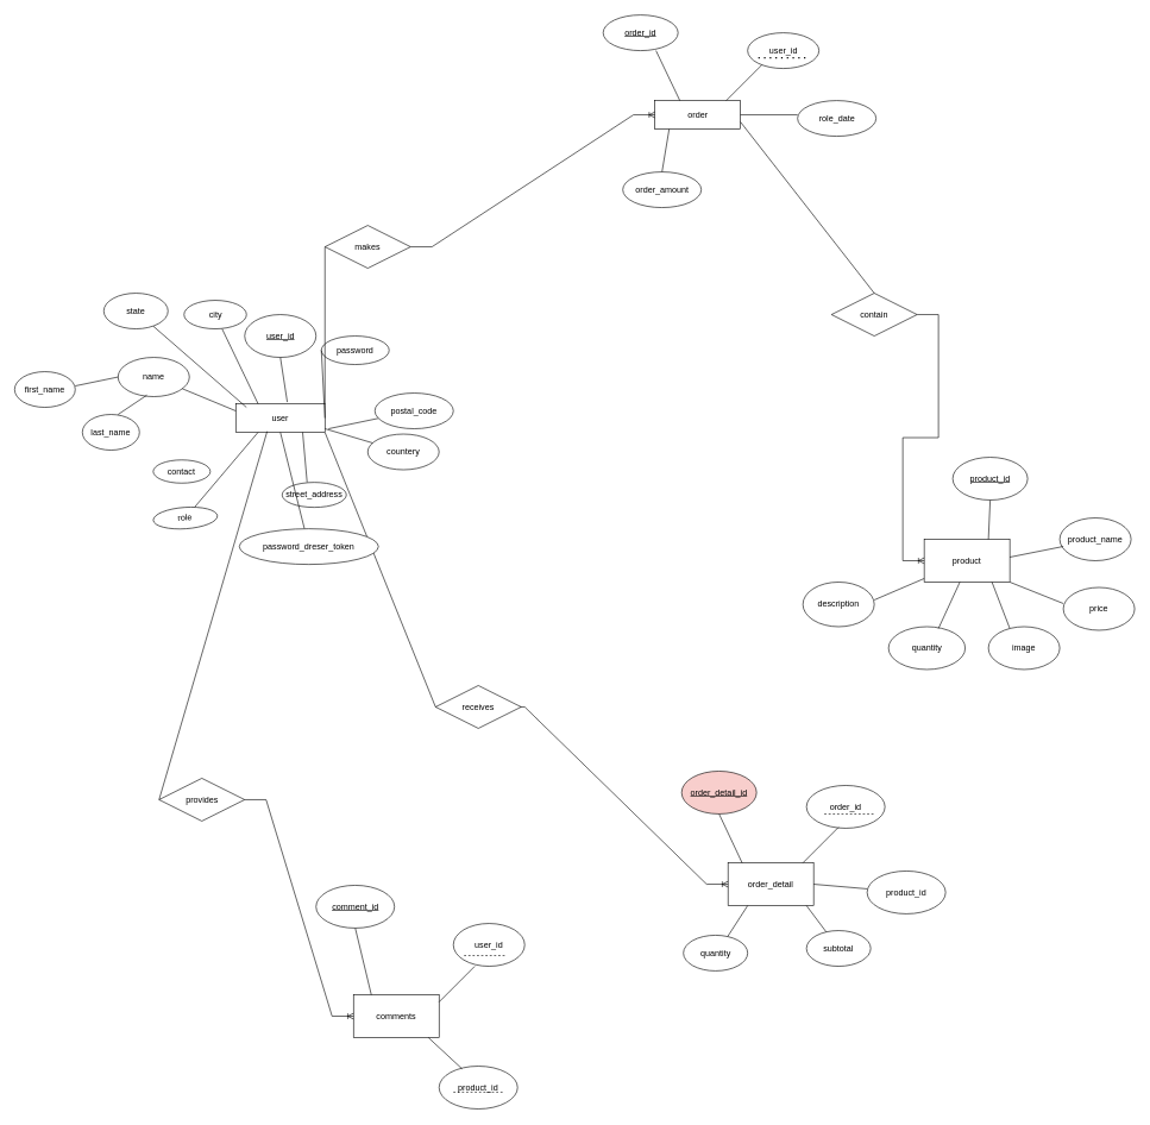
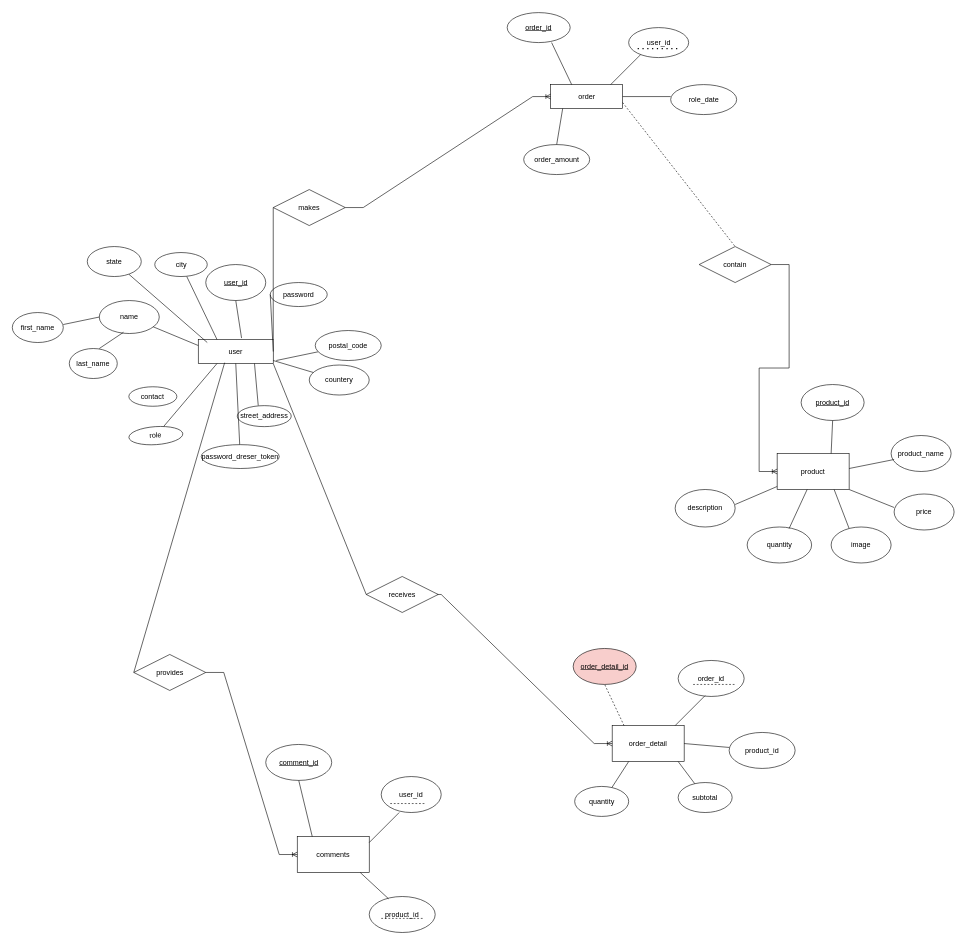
  <mxCell id="0" />
  <mxCell id="1" parent="0" />
  <mxCell id="2" value="Text" style="text;html=1;align=center;verticalAlign=middle;resizable=0;points=[];autosize=1;strokeColor=none;fillColor=none;" parent="1" vertex="1"><mxGeometry x="395" y="560" width="50" height="30" as="geometry" /></mxCell>
  <mxCell id="3" value="user" style="rounded=0;whiteSpace=wrap;html=1;" parent="1" vertex="1"><mxGeometry x="330" y="565" width="125" height="40" as="geometry" /></mxCell>
  <mxCell id="4" value="&lt;u&gt;user_id&lt;/u&gt;" style="ellipse;whiteSpace=wrap;html=1;" parent="1" vertex="1"><mxGeometry x="342.5" y="440" width="100" height="60" as="geometry" /></mxCell>
  <mxCell id="5" value="contact" style="ellipse;whiteSpace=wrap;html=1;" parent="1" vertex="1"><mxGeometry x="214.31" y="643.75" width="80" height="32.5" as="geometry" /></mxCell>
  <mxCell id="6" value="name" style="ellipse;whiteSpace=wrap;html=1;" parent="1" vertex="1"><mxGeometry x="165" y="500" width="100" height="55" as="geometry" /></mxCell>
  <mxCell id="7" value="street_address" style="ellipse;whiteSpace=wrap;html=1;" parent="1" vertex="1"><mxGeometry x="395" y="675.2" width="90" height="35" as="geometry" /></mxCell>
  <mxCell id="8" value="password" style="ellipse;whiteSpace=wrap;html=1;" parent="1" vertex="1"><mxGeometry x="450" y="470" width="95" height="40" as="geometry" /></mxCell>
  <mxCell id="9" value="order" style="rounded=0;whiteSpace=wrap;html=1;" parent="1" vertex="1"><mxGeometry x="917.5" y="140" width="120" height="40" as="geometry" /></mxCell>
  <mxCell id="10" value="order_amount" style="ellipse;whiteSpace=wrap;html=1;" parent="1" vertex="1"><mxGeometry x="872.5" y="240" width="110" height="50" as="geometry" /></mxCell>
  <mxCell id="11" value="user_id" style="ellipse;whiteSpace=wrap;html=1;" parent="1" vertex="1"><mxGeometry x="1047.5" y="45" width="100" height="50" as="geometry" /></mxCell>
  <mxCell id="12" value="&lt;u&gt;order_id&lt;/u&gt;" style="ellipse;whiteSpace=wrap;html=1;" parent="1" vertex="1"><mxGeometry x="845" y="20" width="105" height="50" as="geometry" /></mxCell>
  <mxCell id="13" value="role_date" style="ellipse;whiteSpace=wrap;html=1;" parent="1" vertex="1"><mxGeometry x="1117.5" y="140" width="110" height="50" as="geometry" /></mxCell>
  <mxCell id="14" value="product" style="rounded=0;whiteSpace=wrap;html=1;" parent="1" vertex="1"><mxGeometry x="1295" y="755" width="120" height="60" as="geometry" /></mxCell>
  <mxCell id="15" value="description" style="ellipse;whiteSpace=wrap;html=1;" parent="1" vertex="1"><mxGeometry x="1125" y="815" width="100" height="62.5" as="geometry" /></mxCell>
  <mxCell id="16" value="product_name" style="ellipse;whiteSpace=wrap;html=1;" parent="1" vertex="1"><mxGeometry x="1485" y="725" width="100" height="60" as="geometry" /></mxCell>
  <mxCell id="17" value="&lt;u&gt;product_id&lt;/u&gt;" style="ellipse;whiteSpace=wrap;html=1;" parent="1" vertex="1"><mxGeometry x="1335" y="640" width="105" height="60" as="geometry" /></mxCell>
  <mxCell id="18" value="price" style="ellipse;whiteSpace=wrap;html=1;" parent="1" vertex="1"><mxGeometry x="1490" y="822.5" width="100" height="60" as="geometry" /></mxCell>
  <mxCell id="19" value="quantity" style="ellipse;whiteSpace=wrap;html=1;" parent="1" vertex="1"><mxGeometry x="1245" y="877.5" width="107.5" height="60" as="geometry" /></mxCell>
  <mxCell id="20" value="image" style="ellipse;whiteSpace=wrap;html=1;" parent="1" vertex="1"><mxGeometry x="1385" y="877.5" width="100" height="60" as="geometry" /></mxCell>
  <mxCell id="21" value="comments" style="rounded=0;whiteSpace=wrap;html=1;" parent="1" vertex="1"><mxGeometry x="495" y="1393.5" width="120" height="60" as="geometry" /></mxCell>
  <mxCell id="22" value="&lt;u&gt;comment_id&lt;/u&gt;" style="ellipse;whiteSpace=wrap;html=1;" parent="1" vertex="1"><mxGeometry x="442.5" y="1240" width="110" height="60" as="geometry" /></mxCell>
  <mxCell id="23" value="user_id" style="ellipse;whiteSpace=wrap;html=1;" parent="1" vertex="1"><mxGeometry x="635" y="1293.5" width="100" height="60" as="geometry" /></mxCell>
  <mxCell id="24" value="product_id" style="ellipse;whiteSpace=wrap;html=1;" parent="1" vertex="1"><mxGeometry x="615" y="1493.5" width="110" height="60" as="geometry" /></mxCell>
  <mxCell id="25" value="order_detail" style="rounded=0;whiteSpace=wrap;html=1;" parent="1" vertex="1"><mxGeometry x="1020" y="1208.5" width="120" height="60" as="geometry" /></mxCell>
  <mxCell id="26" value="product_id" style="ellipse;whiteSpace=wrap;html=1;" parent="1" vertex="1"><mxGeometry x="1215" y="1220" width="110" height="60" as="geometry" /></mxCell>
  <mxCell id="27" value="order_id" style="ellipse;whiteSpace=wrap;html=1;" parent="1" vertex="1"><mxGeometry x="1130" y="1100" width="110" height="60" as="geometry" /></mxCell>
  <mxCell id="28" value="&lt;u&gt;order_detail_id&lt;/u&gt;" style="ellipse;whiteSpace=wrap;html=1;fillColor=#f8cecc;" parent="1" vertex="1"><mxGeometry x="955" y="1080" width="105" height="60" as="geometry" /></mxCell>
  <mxCell id="29" value="" style="endArrow=none;html=1;rounded=0;exitX=1;exitY=0.5;exitDx=0;exitDy=0;entryX=0;entryY=0.4;entryDx=0;entryDy=0;entryPerimeter=0;" parent="1" source="9" target="13" edge="1"><mxGeometry width="50" height="50" relative="1" as="geometry"><mxPoint x="1057.5" y="210" as="sourcePoint" /><mxPoint x="1107.5" y="160" as="targetPoint" /></mxGeometry></mxCell>
  <mxCell id="30" value="" style="endArrow=none;html=1;rounded=0;exitX=0.5;exitY=0;exitDx=0;exitDy=0;" parent="1" source="10" edge="1"><mxGeometry width="50" height="50" relative="1" as="geometry"><mxPoint x="887.5" y="230" as="sourcePoint" /><mxPoint x="937.5" y="180" as="targetPoint" /></mxGeometry></mxCell>
  <mxCell id="31" value="" style="endArrow=none;html=1;rounded=0;entryX=0;entryY=0.5;entryDx=0;entryDy=0;" parent="1" target="8" edge="1"><mxGeometry width="50" height="50" relative="1" as="geometry"><mxPoint x="455" y="585" as="sourcePoint" /><mxPoint x="505" y="535" as="targetPoint" /></mxGeometry></mxCell>
  <mxCell id="32" value="" style="endArrow=none;html=1;rounded=0;entryX=0.75;entryY=1;entryDx=0;entryDy=0;" parent="1" target="3" edge="1"><mxGeometry width="50" height="50" relative="1" as="geometry"><mxPoint x="430" y="675" as="sourcePoint" /><mxPoint x="480" y="625" as="targetPoint" /></mxGeometry></mxCell>
  <mxCell id="33" value="" style="endArrow=none;html=1;rounded=0;" parent="1" target="6" edge="1"><mxGeometry width="50" height="50" relative="1" as="geometry"><mxPoint x="330" y="575" as="sourcePoint" /><mxPoint x="380" y="525" as="targetPoint" /></mxGeometry></mxCell>
  <mxCell id="34" value="" style="endArrow=none;html=1;rounded=0;entryX=0.5;entryY=1;entryDx=0;entryDy=0;exitX=0.144;exitY=0.087;exitDx=0;exitDy=0;exitPerimeter=0;" parent="1" source="2" target="4" edge="1"><mxGeometry width="50" height="50" relative="1" as="geometry"><mxPoint x="395" y="565" as="sourcePoint" /><mxPoint x="445" y="515" as="targetPoint" /></mxGeometry></mxCell>
  <mxCell id="35" value="" style="endArrow=none;html=1;rounded=0;entryX=0.5;entryY=1;entryDx=0;entryDy=0;exitX=0.75;exitY=0;exitDx=0;exitDy=0;" parent="1" source="14" target="17" edge="1"><mxGeometry width="50" height="50" relative="1" as="geometry"><mxPoint x="1385" y="740" as="sourcePoint" /><mxPoint x="1415" y="705" as="targetPoint" /></mxGeometry></mxCell>
  <mxCell id="36" value="" style="endArrow=none;html=1;rounded=0;entryX=0.705;entryY=1;entryDx=0;entryDy=0;entryPerimeter=0;" parent="1" target="12" edge="1"><mxGeometry width="50" height="50" relative="1" as="geometry"><mxPoint x="952.5" y="140" as="sourcePoint" /><mxPoint x="937.5" y="70" as="targetPoint" /></mxGeometry></mxCell>
  <mxCell id="37" value="" style="endArrow=none;html=1;rounded=0;" parent="1" edge="1"><mxGeometry width="50" height="50" relative="1" as="geometry"><mxPoint x="1017.5" y="140" as="sourcePoint" /><mxPoint x="1067.5" as="targetPoint" y="90" /></mxGeometry></mxCell>
  <mxCell id="38" value="" style="endArrow=none;html=1;rounded=0;" parent="1" edge="1"><mxGeometry width="50" height="50" relative="1" as="geometry"><mxPoint x="1415" y="780" as="sourcePoint" /><mxPoint x="1490" y="765" as="targetPoint" /></mxGeometry></mxCell>
  <mxCell id="39" value="" style="endArrow=none;html=1;rounded=0;" parent="1" edge="1"><mxGeometry width="50" height="50" relative="1" as="geometry"><mxPoint x="1315" y="880" as="sourcePoint" /><mxPoint x="1345" y="815" as="targetPoint" /></mxGeometry></mxCell>
  <mxCell id="40" value="" style="endArrow=none;html=1;rounded=0;" parent="1" edge="1"><mxGeometry width="50" height="50" relative="1" as="geometry"><mxPoint x="1225" y="840" as="sourcePoint" /><mxPoint x="1295" y="810" as="targetPoint" /></mxGeometry></mxCell>
  <mxCell id="41" value="" style="endArrow=none;html=1;rounded=0;" parent="1" edge="1"><mxGeometry width="50" height="50" relative="1" as="geometry"><mxPoint x="1125" y="1208.5" as="sourcePoint" /><mxPoint x="1175" y="1158.5" as="targetPoint" /></mxGeometry></mxCell>
  <mxCell id="42" value="" style="endArrow=none;html=1;rounded=0;" parent="1" edge="1"><mxGeometry width="50" height="50" relative="1" as="geometry"><mxPoint x="1415" y="880" as="sourcePoint" /><mxPoint x="1390" y="815" as="targetPoint" /></mxGeometry></mxCell>
  <mxCell id="43" value="" style="endArrow=none;html=1;rounded=0;exitX=1;exitY=1;exitDx=0;exitDy=0;" parent="1" source="14" edge="1"><mxGeometry width="50" height="50" relative="1" as="geometry"><mxPoint x="1440" y="895" as="sourcePoint" /><mxPoint x="1490" y="845" as="targetPoint" /></mxGeometry></mxCell>
  <mxCell id="44" style="edgeStyle=orthogonalEdgeStyle;rounded=0;orthogonalLoop=1;jettySize=auto;html=1;exitX=0.5;exitY=1;exitDx=0;exitDy=0;" parent="1" source="27" target="27" edge="1"><mxGeometry relative="1" as="geometry" /></mxCell>
  <mxCell id="45" value="" style="endArrow=none;html=1;rounded=0;entryX=0.293;entryY=0.063;entryDx=0;entryDy=0;entryPerimeter=0;" parent="1" target="24" edge="1"><mxGeometry width="50" height="50" relative="1" as="geometry"><mxPoint x="600" y="1453.5" as="sourcePoint" /><mxPoint x="650" y="1403.5" as="targetPoint" /></mxGeometry></mxCell>
  <mxCell id="46" value="" style="endArrow=none;html=1;rounded=0;entryX=0.5;entryY=1;entryDx=0;entryDy=0;" parent="1" target="22" edge="1"><mxGeometry width="50" height="50" relative="1" as="geometry"><mxPoint x="520" y="1393.5" as="sourcePoint" /><mxPoint x="570" y="1343.5" as="targetPoint" /></mxGeometry></mxCell>
  <mxCell id="47" value="" style="endArrow=none;html=1;rounded=0;" parent="1" edge="1"><mxGeometry width="50" height="50" relative="1" as="geometry"><mxPoint x="615" y="1403.5" as="sourcePoint" /><mxPoint x="665" y="1353.5" as="targetPoint" /></mxGeometry></mxCell>
- <mxCell id="48" value="" style="endArrow=none;html=1;rounded=0;exitX=0.165;exitY=0.002;exitDx=0;exitDy=0;exitPerimeter=0;entryX=0.5;entryY=1;entryDx=0;entryDy=0;" parent="1" source="25" target="28" edge="1"><mxGeometry width="50" height="50" relative="1" as="geometry"><mxPoint x="970" y="1200" as="sourcePoint" /><mxPoint x="1020" y="1150" as="targetPoint" /></mxGeometry></mxCell>
+ <mxCell id="48" value="" style="endArrow=none;html=1;rounded=0;exitX=0.165;exitY=0.002;exitDx=0;exitDy=0;exitPerimeter=0;entryX=0.5;entryY=1;entryDx=0;entryDy=0;dashed=1;" parent="1" source="25" target="28" edge="1"><mxGeometry width="50" height="50" relative="1" as="geometry"><mxPoint x="970" y="1200" as="sourcePoint" /><mxPoint x="1020" y="1150" as="targetPoint" /></mxGeometry></mxCell>
  <mxCell id="49" value="" style="endArrow=none;html=1;rounded=0;exitX=1;exitY=0.5;exitDx=0;exitDy=0;" parent="1" source="25" edge="1"><mxGeometry width="50" height="50" relative="1" as="geometry"><mxPoint x="1165" y="1295" as="sourcePoint" /><mxPoint x="1215" y="1245" as="targetPoint" /></mxGeometry></mxCell>
  <mxCell id="50" value="" style="endArrow=none;dashed=1;html=1;dashPattern=1 3;strokeWidth=2;rounded=0;exitX=0.15;exitY=0.7;exitDx=0;exitDy=0;exitPerimeter=0;" parent="1" source="11" edge="1"><mxGeometry width="50" height="50" relative="1" as="geometry"><mxPoint x="1082.5" y="130" as="sourcePoint" /><mxPoint x="1132.5" y="80" as="targetPoint" /></mxGeometry></mxCell>
  <mxCell id="51" value="" style="endArrow=none;dashed=1;html=1;rounded=0;exitX=0.227;exitY=0.667;exitDx=0;exitDy=0;exitPerimeter=0;" parent="1" source="27" edge="1"><mxGeometry width="50" height="50" relative="1" as="geometry"><mxPoint x="1175" y="1190" as="sourcePoint" /><mxPoint x="1225" y="1140" as="targetPoint" /></mxGeometry></mxCell>
  <mxCell id="52" value="" style="endArrow=none;dashed=1;html=1;rounded=0;entryX=0.75;entryY=0.75;entryDx=0;entryDy=0;entryPerimeter=0;" parent="1" target="23" edge="1"><mxGeometry width="50" height="50" relative="1" as="geometry"><mxPoint x="650" y="1338.5" as="sourcePoint" /><mxPoint x="700" y="1288.5" as="targetPoint" /></mxGeometry></mxCell>
  <mxCell id="53" value="" style="endArrow=none;html=1;rounded=0;exitX=1;exitY=0;exitDx=0;exitDy=0;entryX=0;entryY=0.5;entryDx=0;entryDy=0;" parent="1" source="3" target="55" edge="1"><mxGeometry width="50" height="50" relative="1" as="geometry"><mxPoint x="379.998" y="540" as="sourcePoint" /><mxPoint x="495.271" y="349.901" as="targetPoint" /></mxGeometry></mxCell>
  <mxCell id="54" value="" style="edgeStyle=entityRelationEdgeStyle;fontSize=12;html=1;endArrow=ERoneToMany;rounded=0;entryX=0;entryY=0.5;entryDx=0;entryDy=0;" parent="1" target="9" edge="1"><mxGeometry width="100" height="100" relative="1" as="geometry"><mxPoint x="575" y="345" as="sourcePoint" /><mxPoint x="775" y="250" as="targetPoint" /></mxGeometry></mxCell>
  <mxCell id="55" value="makes" style="shape=rhombus;perimeter=rhombusPerimeter;whiteSpace=wrap;html=1;align=center;" parent="1" vertex="1"><mxGeometry x="455" y="315" width="120" height="60" as="geometry" /></mxCell>
  <mxCell id="56" value="provides" style="shape=rhombus;perimeter=rhombusPerimeter;whiteSpace=wrap;html=1;align=center;" parent="1" vertex="1"><mxGeometry x="222.5" y="1090" width="120" height="60" as="geometry" /></mxCell>
  <mxCell id="57" value="" style="edgeStyle=entityRelationEdgeStyle;fontSize=12;html=1;endArrow=ERoneToMany;rounded=0;entryX=0;entryY=0.5;entryDx=0;entryDy=0;exitX=1;exitY=0.5;exitDx=0;exitDy=0;" parent="1" source="56" target="21" edge="1"><mxGeometry width="100" height="100" relative="1" as="geometry"><mxPoint x="285" y="1270" as="sourcePoint" /><mxPoint x="375" y="1370" as="targetPoint" /></mxGeometry></mxCell>
  <mxCell id="58" value="" style="endArrow=none;html=1;rounded=0;entryX=0.352;entryY=0.965;entryDx=0;entryDy=0;entryPerimeter=0;exitX=0;exitY=0.5;exitDx=0;exitDy=0;" parent="1" source="56" target="3" edge="1"><mxGeometry width="50" height="50" relative="1" as="geometry"><mxPoint x="275" y="1000" as="sourcePoint" /><mxPoint x="325" y="950" as="targetPoint" /></mxGeometry></mxCell>
  <mxCell id="59" value="" style="edgeStyle=entityRelationEdgeStyle;fontSize=12;html=1;endArrow=ERoneToMany;rounded=0;" parent="1" target="25" edge="1"><mxGeometry width="100" height="100" relative="1" as="geometry"><mxPoint x="705" y="990" as="sourcePoint" /><mxPoint x="1015" y="1240" as="targetPoint" /></mxGeometry></mxCell>
  <mxCell id="60" value="receives" style="shape=rhombus;perimeter=rhombusPerimeter;whiteSpace=wrap;html=1;align=center;" parent="1" vertex="1"><mxGeometry x="610" y="960" width="120" height="60" as="geometry" /></mxCell>
  <mxCell id="61" value="" style="endArrow=none;html=1;rounded=0;entryX=1;entryY=1;entryDx=0;entryDy=0;exitX=0;exitY=0.5;exitDx=0;exitDy=0;" parent="1" source="60" target="3" edge="1"><mxGeometry width="50" height="50" relative="1" as="geometry"><mxPoint x="565" y="940" as="sourcePoint" /><mxPoint x="615" y="890" as="targetPoint" /></mxGeometry></mxCell>
  <mxCell id="62" value="contain" style="shape=rhombus;perimeter=rhombusPerimeter;whiteSpace=wrap;html=1;align=center;" parent="1" vertex="1"><mxGeometry x="1165" y="410" width="120" height="60" as="geometry" /></mxCell>
- <mxCell id="63" value="" style="endArrow=none;html=1;rounded=0;entryX=0.5;entryY=0;entryDx=0;entryDy=0;exitX=1;exitY=0.75;exitDx=0;exitDy=0;" parent="1" source="9" target="62" edge="1"><mxGeometry width="50" height="50" relative="1" as="geometry"><mxPoint x="565" y="740" as="sourcePoint" /><mxPoint x="615" y="690" as="targetPoint" /></mxGeometry></mxCell>
+ <mxCell id="63" value="" style="endArrow=none;html=1;rounded=0;entryX=0.5;entryY=0;entryDx=0;entryDy=0;exitX=1;exitY=0.75;exitDx=0;exitDy=0;dashed=1;" parent="1" source="9" target="62" edge="1"><mxGeometry width="50" height="50" relative="1" as="geometry"><mxPoint x="565" y="740" as="sourcePoint" /><mxPoint x="615" y="690" as="targetPoint" /></mxGeometry></mxCell>
  <mxCell id="64" value="" style="edgeStyle=entityRelationEdgeStyle;fontSize=12;html=1;endArrow=ERoneToMany;rounded=0;exitX=0.5;exitY=1;exitDx=0;exitDy=0;entryX=0;entryY=0.5;entryDx=0;entryDy=0;" parent="1" target="14" edge="1"><mxGeometry width="100" height="100" relative="1" as="geometry"><mxPoint x="1285" y="440" as="sourcePoint" /><mxPoint x="1115" y="760" as="targetPoint" /><Array as="points"><mxPoint x="1315" y="670" /></Array></mxGeometry></mxCell>
  <mxCell id="65" value="last_name" style="ellipse;whiteSpace=wrap;html=1;" parent="1" vertex="1"><mxGeometry x="115" y="580" width="80" height="50" as="geometry" /></mxCell>
  <mxCell id="66" value="first_name" style="ellipse;whiteSpace=wrap;html=1;" parent="1" vertex="1"><mxGeometry x="20" y="520" width="85" height="50" as="geometry" /></mxCell>
  <mxCell id="67" value="" style="endArrow=none;html=1;rounded=0;entryX=0.405;entryY=0.961;entryDx=0;entryDy=0;entryPerimeter=0;" parent="1" target="6" edge="1"><mxGeometry width="50" height="50" relative="1" as="geometry"><mxPoint x="165" y="580" as="sourcePoint" /><mxPoint x="195" y="560" as="targetPoint" /></mxGeometry></mxCell>
  <mxCell id="68" value="" style="endArrow=none;html=1;rounded=0;entryX=0;entryY=0.5;entryDx=0;entryDy=0;" parent="1" target="6" edge="1"><mxGeometry width="50" height="50" relative="1" as="geometry"><mxPoint x="105" y="540" as="sourcePoint" /><mxPoint x="155" y="490" as="targetPoint" /></mxGeometry></mxCell>
  <mxCell id="69" value="countery" style="ellipse;whiteSpace=wrap;html=1;" parent="1" vertex="1"><mxGeometry x="515" y="607.5" width="100" height="50" as="geometry" /></mxCell>
  <mxCell id="70" value="" style="endArrow=none;html=1;rounded=0;" parent="1" target="69" edge="1"><mxGeometry width="50" height="50" relative="1" as="geometry"><mxPoint x="455" y="600" as="sourcePoint" /><mxPoint x="505" y="550" as="targetPoint" /></mxGeometry></mxCell>
  <mxCell id="71" value="" style="endArrow=none;html=1;rounded=0;exitX=0.25;exitY=0;exitDx=0;exitDy=0;" parent="1" source="3" target="72" edge="1"><mxGeometry width="50" height="50" relative="1" as="geometry"><mxPoint x="360" y="560" as="sourcePoint" /><mxPoint x="315" y="480" as="targetPoint" /></mxGeometry></mxCell>
  <mxCell id="72" value="city" style="ellipse;whiteSpace=wrap;html=1;" parent="1" vertex="1"><mxGeometry x="257.5" y="420" width="87.5" height="40" as="geometry" /></mxCell>
  <mxCell id="73" value="" style="endArrow=none;html=1;rounded=0;" parent="1" target="74" edge="1"><mxGeometry width="50" height="50" relative="1" as="geometry"><mxPoint x="345" y="570" as="sourcePoint" /><mxPoint x="235" y="450" as="targetPoint" /></mxGeometry></mxCell>
  <mxCell id="74" value="state" style="ellipse;whiteSpace=wrap;html=1;" parent="1" vertex="1"><mxGeometry x="145" y="410" width="90" height="50" as="geometry" /></mxCell>
  <mxCell id="75" value="" style="endArrow=none;html=1;rounded=0;" parent="1" target="76" edge="1"><mxGeometry width="50" height="50" relative="1" as="geometry"><mxPoint x="460" y="600" as="sourcePoint" /><mxPoint x="565" y="580" as="targetPoint" /></mxGeometry></mxCell>
  <mxCell id="76" value="postal_code" style="ellipse;whiteSpace=wrap;html=1;" parent="1" vertex="1"><mxGeometry x="525" y="550" width="110" height="50" as="geometry" /></mxCell>
  <mxCell id="77" value="" style="endArrow=none;html=1;rounded=0;exitX=0.25;exitY=1;exitDx=0;exitDy=0;" parent="1" source="3" target="78" edge="1"><mxGeometry width="50" height="50" relative="1" as="geometry"><mxPoint x="285" y="710" as="sourcePoint" /><mxPoint x="360" y="605" as="targetPoint" /></mxGeometry></mxCell>
  <mxCell id="78" value="role" style="ellipse;whiteSpace=wrap;html=1;rotation=-4;" parent="1" vertex="1"><mxGeometry x="214.31" y="710.2" width="90" height="30" as="geometry" /></mxCell>
  <mxCell id="79" value="" style="endArrow=none;html=1;rounded=0;exitX=0.5;exitY=1;exitDx=0;exitDy=0;" parent="1" source="3" target="80" edge="1"><mxGeometry width="50" height="50" relative="1" as="geometry"><mxPoint x="381" y="725" as="sourcePoint" /><mxPoint x="393" y="605" as="targetPoint" /></mxGeometry></mxCell>
- <mxCell id="80" value="password_dreser_token" style="ellipse;whiteSpace=wrap;html=1;" parent="1" vertex="1"><mxGeometry x="335" y="740.2" width="195" height="50" as="geometry" /></mxCell>
+ <mxCell id="80" value="password_dreser_token" style="ellipse;whiteSpace=wrap;html=1;" parent="1" vertex="1"><mxGeometry x="335" y="740.2" width="130" height="39.8" as="geometry" /></mxCell>
  <mxCell id="81" value="" style="endArrow=none;dashed=1;html=1;rounded=0;exitX=0.182;exitY=0.608;exitDx=0;exitDy=0;exitPerimeter=0;" parent="1" source="24" edge="1"><mxGeometry width="50" height="50" relative="1" as="geometry"><mxPoint x="655" y="1580" as="sourcePoint" /><mxPoint x="705" y="1530" as="targetPoint" /></mxGeometry></mxCell>
  <mxCell id="82" value="" style="endArrow=none;html=1;rounded=0;exitX=0.687;exitY=0.042;exitDx=0;exitDy=0;exitPerimeter=0;" parent="1" source="83" edge="1"><mxGeometry width="50" height="50" relative="1" as="geometry"><mxPoint x="1035" y="1310" as="sourcePoint" /><mxPoint x="1047.5" y="1268.5" as="targetPoint" /></mxGeometry></mxCell>
  <mxCell id="83" value="quantity" style="ellipse;whiteSpace=wrap;html=1;" parent="1" vertex="1"><mxGeometry x="957.5" y="1310" width="90" height="50" as="geometry" /></mxCell>
  <mxCell id="84" value="subtotal" style="ellipse;whiteSpace=wrap;html=1;" parent="1" vertex="1"><mxGeometry x="1130" y="1303.5" width="90" height="50" as="geometry" /></mxCell>
  <mxCell id="85" value="" style="endArrow=none;html=1;rounded=0;" parent="1" source="84" edge="1"><mxGeometry width="50" height="50" relative="1" as="geometry"><mxPoint x="1080" y="1318.5" as="sourcePoint" /><mxPoint x="1130" y="1268.5" as="targetPoint" /></mxGeometry></mxCell>
